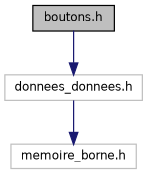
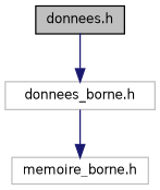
  digraph {
    node [color=grey75 fillcolor=white fontname=Helvetica fontsize=10 shape=record style=filled]
    edge [color=midnightblue fontname=Helvetica fontsize=10 labelfontname=Helvetica labelfontsize=10 style=solid]
-   n1 [color=black fillcolor=grey75 fontcolor=black height=0.2 label="boutons.h" width=0.4]
-   n2 [height=0.2 label="donnees_donnees.h" width=0.4]
+   n1 [color=black fillcolor=grey75 fontcolor=black height=0.2 label="donnees.h" width=0.4]
+   n2 [height=0.2 label="donnees_borne.h" width=0.4]
    n3 [height=0.2 label="memoire_borne.h" width=0.4]
    n1 -> n2
    n2 -> n3
  }
